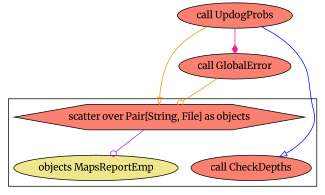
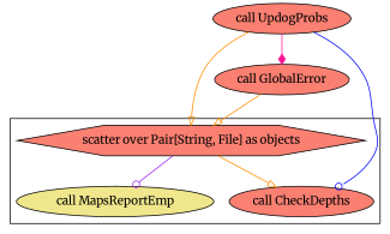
  digraph {
    compound=true
    fontname=Merriweather
    node [fillcolor=salmon fontname=Merriweather style=filled]
    edge [arrowhead=onormal color=darkorange fontname=Merriweather]
    n1 [label="scatter over Pair[String, File] as objects" shape=hexagon]
    n2 [label="call CheckDepths"]
-   n3 [fillcolor=khaki label="objects MapsReportEmp"]
+   n3 [fillcolor=khaki label="call MapsReportEmp"]
    n4 [label="call GlobalError"]
    n5 [label="call UpdogProbs"]
    subgraph cluster_1 {
      fillcolor=white
      style="filled,solid"
      n1
      n2
      n3
    }
+   n1 -> n2
    n1 -> n3 [arrowhead=odot color=purple]
-   n4 -> n1 [arrowhead=odot]
+   n4 -> n1
    n5 -> n1
-   n5 -> n2 [color=blue]
+   n5 -> n2 [arrowhead=odot color=blue]
    n5 -> n4 [arrowhead=diamond color=deeppink]
  }
